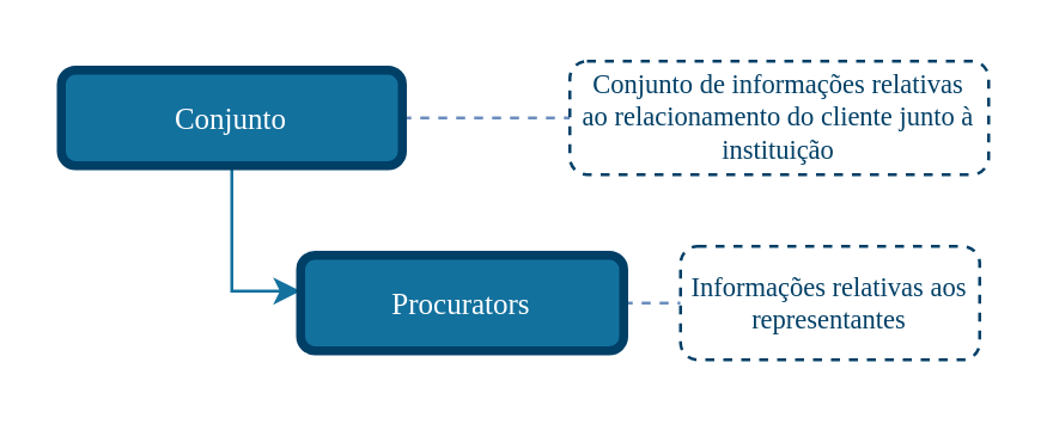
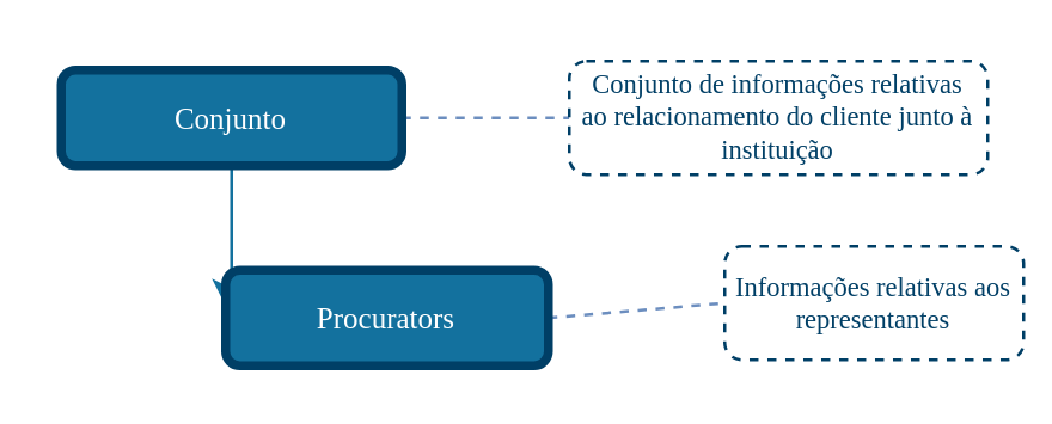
  <mxCell id="0" />
  <mxCell id="1" parent="0" />
  <mxCell id="2" style="edgeStyle=none;rounded=1;orthogonalLoop=1;jettySize=auto;html=1;entryX=0;entryY=0.5;entryDx=0;entryDy=0;dashed=1;endArrow=none;endFill=0;endSize=6;strokeColor=#6C8EBF;exitX=1;exitY=0.5;exitDx=0;exitDy=0;" parent="1" source="4" target="5" edge="1"><mxGeometry relative="1" as="geometry"><mxPoint x="491" y="325" as="sourcePoint" /><mxPoint x="672" y="228" as="targetPoint" /></mxGeometry></mxCell>
  <mxCell id="3" style="edgeStyle=orthogonalEdgeStyle;rounded=0;orthogonalLoop=1;jettySize=auto;html=1;exitX=0.5;exitY=1;exitDx=0;exitDy=0;entryX=0;entryY=0.375;entryDx=0;entryDy=0;entryPerimeter=0;strokeColor=#13719E;" edge="1" parent="1" source="4" target="7"><mxGeometry relative="1" as="geometry"><mxPoint x="77" y="121" as="targetPoint" /><Array as="points"><mxPoint x="77" y="97" /></Array></mxGeometry></mxCell>
  <mxCell id="4" value="Conjunto" style="rounded=1;whiteSpace=wrap;html=1;comic=0;shadow=0;backgroundOutline=0;snapToPoint=0;fixDash=0;strokeWidth=3;fontFamily=Verdana;fontStyle=0;labelBackgroundColor=none;labelBorderColor=none;fontSize=10;fillColor=#13719E;strokeColor=#003F66;fontColor=#ffffff;" parent="1" vertex="1"><mxGeometry x="20" y="23" width="114" height="32" as="geometry" /></mxCell>
  <mxCell id="5" value="&lt;font style=&quot;font-size: 9px&quot;&gt;Conjunto de informações relativas ao relacionamento do cliente junto à instituição&lt;/font&gt;" style="rounded=1;whiteSpace=wrap;html=1;shadow=0;comic=0;strokeColor=#003F66;strokeWidth=1;fillColor=#ffffff;fontFamily=Verdana;fontSize=9;fontColor=#003F66;dashed=1;spacingLeft=5;spacing=0;spacingRight=5;spacingBottom=5;spacingTop=5;align=center;verticalAlign=middle;gradientColor=#ffffff;" parent="1" vertex="1"><mxGeometry x="190" y="20" width="140" height="38" as="geometry" /></mxCell>
  <mxCell id="6" style="edgeStyle=none;rounded=1;orthogonalLoop=1;jettySize=auto;html=1;entryX=0;entryY=0.5;entryDx=0;entryDy=0;dashed=1;endArrow=none;endFill=0;endSize=6;strokeColor=#6C8EBF;exitX=1;exitY=0.5;exitDx=0;exitDy=0;" parent="1" source="7" target="8" edge="1"><mxGeometry relative="1" as="geometry"><mxPoint x="303" y="252" as="sourcePoint" /><mxPoint x="333" y="131" as="targetPoint" /></mxGeometry></mxCell>
- <mxCell id="7" value="Procurators" style="rounded=1;whiteSpace=wrap;html=1;comic=0;shadow=0;backgroundOutline=0;snapToPoint=0;fixDash=0;strokeWidth=3;fontFamily=Verdana;fontStyle=0;labelBackgroundColor=none;labelBorderColor=none;fontSize=10;fillColor=#13719E;strokeColor=#003F66;fontColor=#ffffff;" parent="1" vertex="1"><mxGeometry x="100" y="85" width="108" height="32" as="geometry" /></mxCell>
- <mxCell id="8" value="Informações relativas aos representantes" style="rounded=1;whiteSpace=wrap;html=1;shadow=0;comic=0;strokeColor=#003F66;strokeWidth=1;fillColor=#ffffff;fontFamily=Verdana;fontSize=9;fontColor=#003F66;dashed=1;spacingLeft=5;spacing=0;spacingRight=5;spacingBottom=5;spacingTop=5;align=center;verticalAlign=middle;gradientColor=#ffffff;" parent="1" vertex="1"><mxGeometry x="227" y="82" width="100" height="38" as="geometry" /></mxCell>
+ <mxCell id="7" value="Procurators" style="rounded=1;whiteSpace=wrap;html=1;comic=0;shadow=0;backgroundOutline=0;snapToPoint=0;fixDash=0;strokeWidth=3;fontFamily=Verdana;fontStyle=0;labelBackgroundColor=none;labelBorderColor=none;fontSize=10;fillColor=#13719E;strokeColor=#003F66;fontColor=#ffffff;" parent="1" vertex="1"><mxGeometry x="75" y="90" width="108" height="32" as="geometry" /></mxCell>
+ <mxCell id="8" value="Informações relativas aos representantes" style="rounded=1;whiteSpace=wrap;html=1;shadow=0;comic=0;strokeColor=#003F66;strokeWidth=1;fillColor=#ffffff;fontFamily=Verdana;fontSize=9;fontColor=#003F66;dashed=1;spacingLeft=5;spacing=0;spacingRight=5;spacingBottom=5;spacingTop=5;align=center;verticalAlign=middle;gradientColor=#ffffff;" parent="1" vertex="1"><mxGeometry x="242" y="82" width="100" height="38" as="geometry" /></mxCell>
